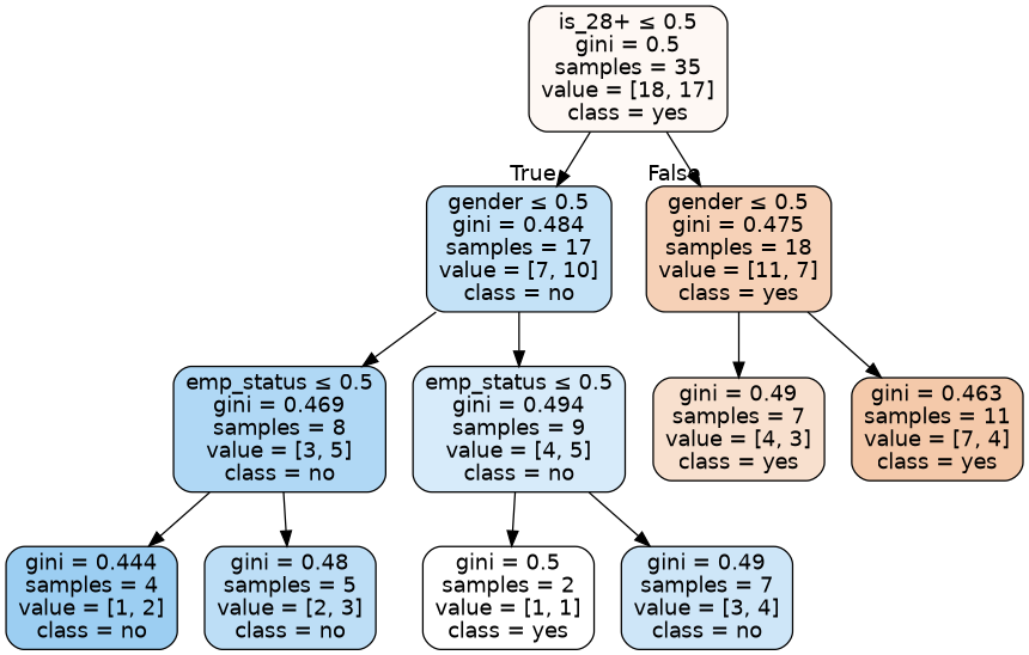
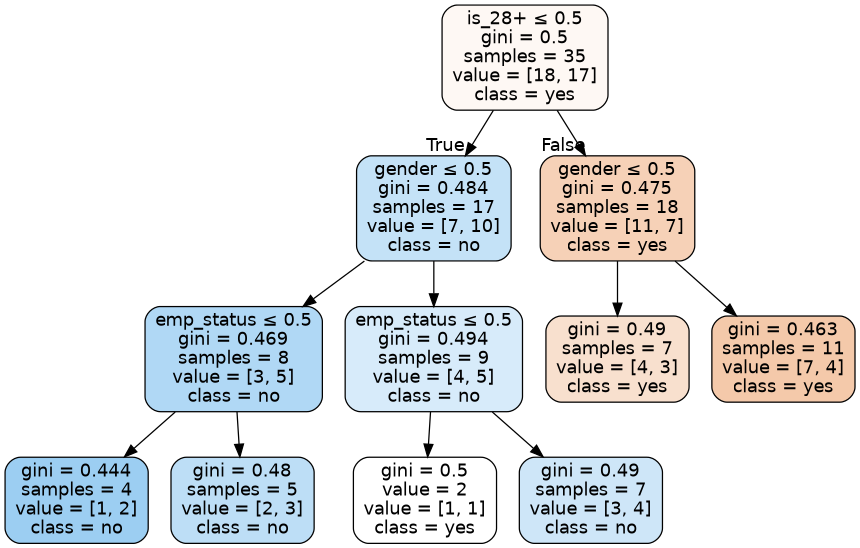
  digraph {
    node [color=black fontname=helvetica shape=box style="filled, rounded"]
    edge [fontname=helvetica]
    n1 [fillcolor="#fef8f4" label=<is_28+ &le; 0.5<br/>gini = 0.5<br/>samples = 35<br/>value = [18, 17]<br/>class = yes>]
    n2 [fillcolor="#c4e2f7" label=<gender &le; 0.5<br/>gini = 0.484<br/>samples = 17<br/>value = [7, 10]<br/>class = no>]
    n3 [fillcolor="#f6d1b7" label=<gender &le; 0.5<br/>gini = 0.475<br/>samples = 18<br/>value = [11, 7]<br/>class = yes>]
    n4 [fillcolor="#b0d8f5" label=<emp_status &le; 0.5<br/>gini = 0.469<br/>samples = 8<br/>value = [3, 5]<br/>class = no>]
    n5 [fillcolor="#d7ebfa" label=<emp_status &le; 0.5<br/>gini = 0.494<br/>samples = 9<br/>value = [4, 5]<br/>class = no>]
    n6 [fillcolor="#f8e0ce" label=<gini = 0.49<br/>samples = 7<br/>value = [4, 3]<br/>class = yes>]
    n7 [fillcolor="#f4c9aa" label=<gini = 0.463<br/>samples = 11<br/>value = [7, 4]<br/>class = yes>]
    n8 [fillcolor="#9ccef2" label=<gini = 0.444<br/>samples = 4<br/>value = [1, 2]<br/>class = no>]
    n9 [fillcolor="#bddef6" label=<gini = 0.48<br/>samples = 5<br/>value = [2, 3]<br/>class = no>]
-   n10 [fillcolor="#ffffff" label=<gini = 0.5<br/>samples = 2<br/>value = [1, 1]<br/>class = yes>]
+   n10 [fillcolor="#ffffff" label=<gini = 0.5<br/>value = 2<br/>value = [1, 1]<br/>class = yes>]
    n11 [fillcolor="#cee6f8" label=<gini = 0.49<br/>samples = 7<br/>value = [3, 4]<br/>class = no>]
    n1 -> n2 [headlabel=True labelangle=45 labeldistance=2.5]
    n1 -> n3 [headlabel=False labelangle=-45 labeldistance=2.5]
    n2 -> n4
    n2 -> n5
    n3 -> n6
    n3 -> n7
    n4 -> n8
    n4 -> n9
    n5 -> n10
    n5 -> n11
  }
